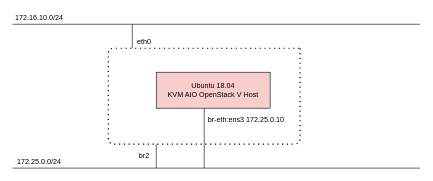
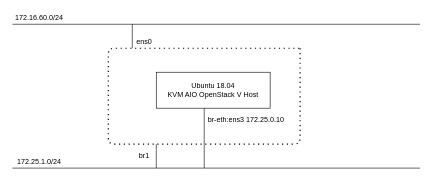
  <mxCell id="0" />
  <mxCell id="1" parent="0" />
  <mxCell id="2" value="" style="endArrow=none;html=1;" parent="1" edge="1"><mxGeometry width="50" height="50" relative="1" as="geometry"><mxPoint x="20" y="40" as="sourcePoint" /><mxPoint x="700" y="40" as="targetPoint" /></mxGeometry></mxCell>
  <mxCell id="3" value="" style="endArrow=none;html=1;" parent="1" edge="1"><mxGeometry width="50" height="50" relative="1" as="geometry"><mxPoint x="20" y="280" as="sourcePoint" /><mxPoint x="700" y="280" as="targetPoint" /></mxGeometry></mxCell>
- <mxCell id="4" value="172.16.10.0/24" style="text;html=1;strokeColor=none;fillColor=none;align=center;verticalAlign=middle;whiteSpace=wrap;rounded=0;" parent="1" vertex="1"><mxGeometry x="20" y="20" width="90" height="20" as="geometry" /></mxCell>
- <mxCell id="5" value="Ubuntu 18.04&lt;br&gt;KVM AIO OpenStack V Host" style="rounded=0;whiteSpace=wrap;html=1;fillColor=#f8cecc;" vertex="1" parent="1"><mxGeometry x="260" y="120" width="190" height="60" as="geometry" /></mxCell>
+ <mxCell id="4" value="172.16.60.0/24" style="text;html=1;strokeColor=none;fillColor=none;align=center;verticalAlign=middle;whiteSpace=wrap;rounded=0;" parent="1" vertex="1"><mxGeometry x="20" y="20" width="90" height="20" as="geometry" /></mxCell>
+ <mxCell id="5" value="Ubuntu 18.04&lt;br&gt;KVM AIO OpenStack V Host" style="rounded=0;whiteSpace=wrap;html=1;" vertex="1" parent="1"><mxGeometry x="260" y="120" width="190" height="60" as="geometry" /></mxCell>
  <mxCell id="6" value="" style="endArrow=none;html=1;" edge="1" parent="1"><mxGeometry width="50" height="50" relative="1" as="geometry"><mxPoint x="340" y="180" as="sourcePoint" /><mxPoint x="340" y="280" as="targetPoint" /></mxGeometry></mxCell>
  <mxCell id="7" value="br-eth:ens3&amp;nbsp;172.25.0.10" style="text;html=1;strokeColor=none;fillColor=none;align=center;verticalAlign=middle;whiteSpace=wrap;rounded=0;" vertex="1" parent="1"><mxGeometry x="340" y="190" width="140" height="20" as="geometry" /></mxCell>
  <mxCell id="8" value="" style="endArrow=none;dashed=1;html=1;dashPattern=1 3;strokeWidth=2;" edge="1" parent="1"><mxGeometry width="50" height="50" relative="1" as="geometry"><mxPoint x="500" y="80" as="sourcePoint" /><mxPoint x="500" y="80" as="targetPoint" /><Array as="points"><mxPoint x="500" y="240" /><mxPoint x="180" y="240" /><mxPoint x="180" y="80" /></Array></mxGeometry></mxCell>
  <mxCell id="9" value="" style="endArrow=none;html=1;" edge="1" parent="1"><mxGeometry width="50" height="50" relative="1" as="geometry"><mxPoint x="220" y="80" as="sourcePoint" /><mxPoint x="220" y="40" as="targetPoint" /></mxGeometry></mxCell>
- <mxCell id="10" value="eth0" style="text;html=1;strokeColor=none;fillColor=none;align=center;verticalAlign=middle;whiteSpace=wrap;rounded=0;" vertex="1" parent="1"><mxGeometry x="220" y="60" width="40" height="20" as="geometry" /></mxCell>
+ <mxCell id="10" value="ens0" style="text;html=1;strokeColor=none;fillColor=none;align=center;verticalAlign=middle;whiteSpace=wrap;rounded=0;" vertex="1" parent="1"><mxGeometry x="220" y="60" width="40" height="20" as="geometry" /></mxCell>
  <mxCell id="11" value="" style="endArrow=none;html=1;" edge="1" parent="1"><mxGeometry width="50" height="50" relative="1" as="geometry"><mxPoint x="260" y="280" as="sourcePoint" /><mxPoint x="260" y="240" as="targetPoint" /></mxGeometry></mxCell>
- <mxCell id="12" value="br2" style="text;html=1;strokeColor=none;fillColor=none;align=center;verticalAlign=middle;whiteSpace=wrap;rounded=0;" vertex="1" parent="1"><mxGeometry x="220" y="250" width="40" height="20" as="geometry" /></mxCell>
- <mxCell id="13" value="172.25.0.0/24" style="text;html=1;strokeColor=none;fillColor=none;align=center;verticalAlign=middle;whiteSpace=wrap;rounded=0;" vertex="1" parent="1"><mxGeometry x="20" y="260" width="90" height="20" as="geometry" /></mxCell>
+ <mxCell id="12" value="br1" style="text;html=1;strokeColor=none;fillColor=none;align=center;verticalAlign=middle;whiteSpace=wrap;rounded=0;" vertex="1" parent="1"><mxGeometry x="220" y="250" width="40" height="20" as="geometry" /></mxCell>
+ <mxCell id="13" value="172.25.1.0/24" style="text;html=1;strokeColor=none;fillColor=none;align=center;verticalAlign=middle;whiteSpace=wrap;rounded=0;" vertex="1" parent="1"><mxGeometry x="20" y="260" width="90" height="20" as="geometry" /></mxCell>
